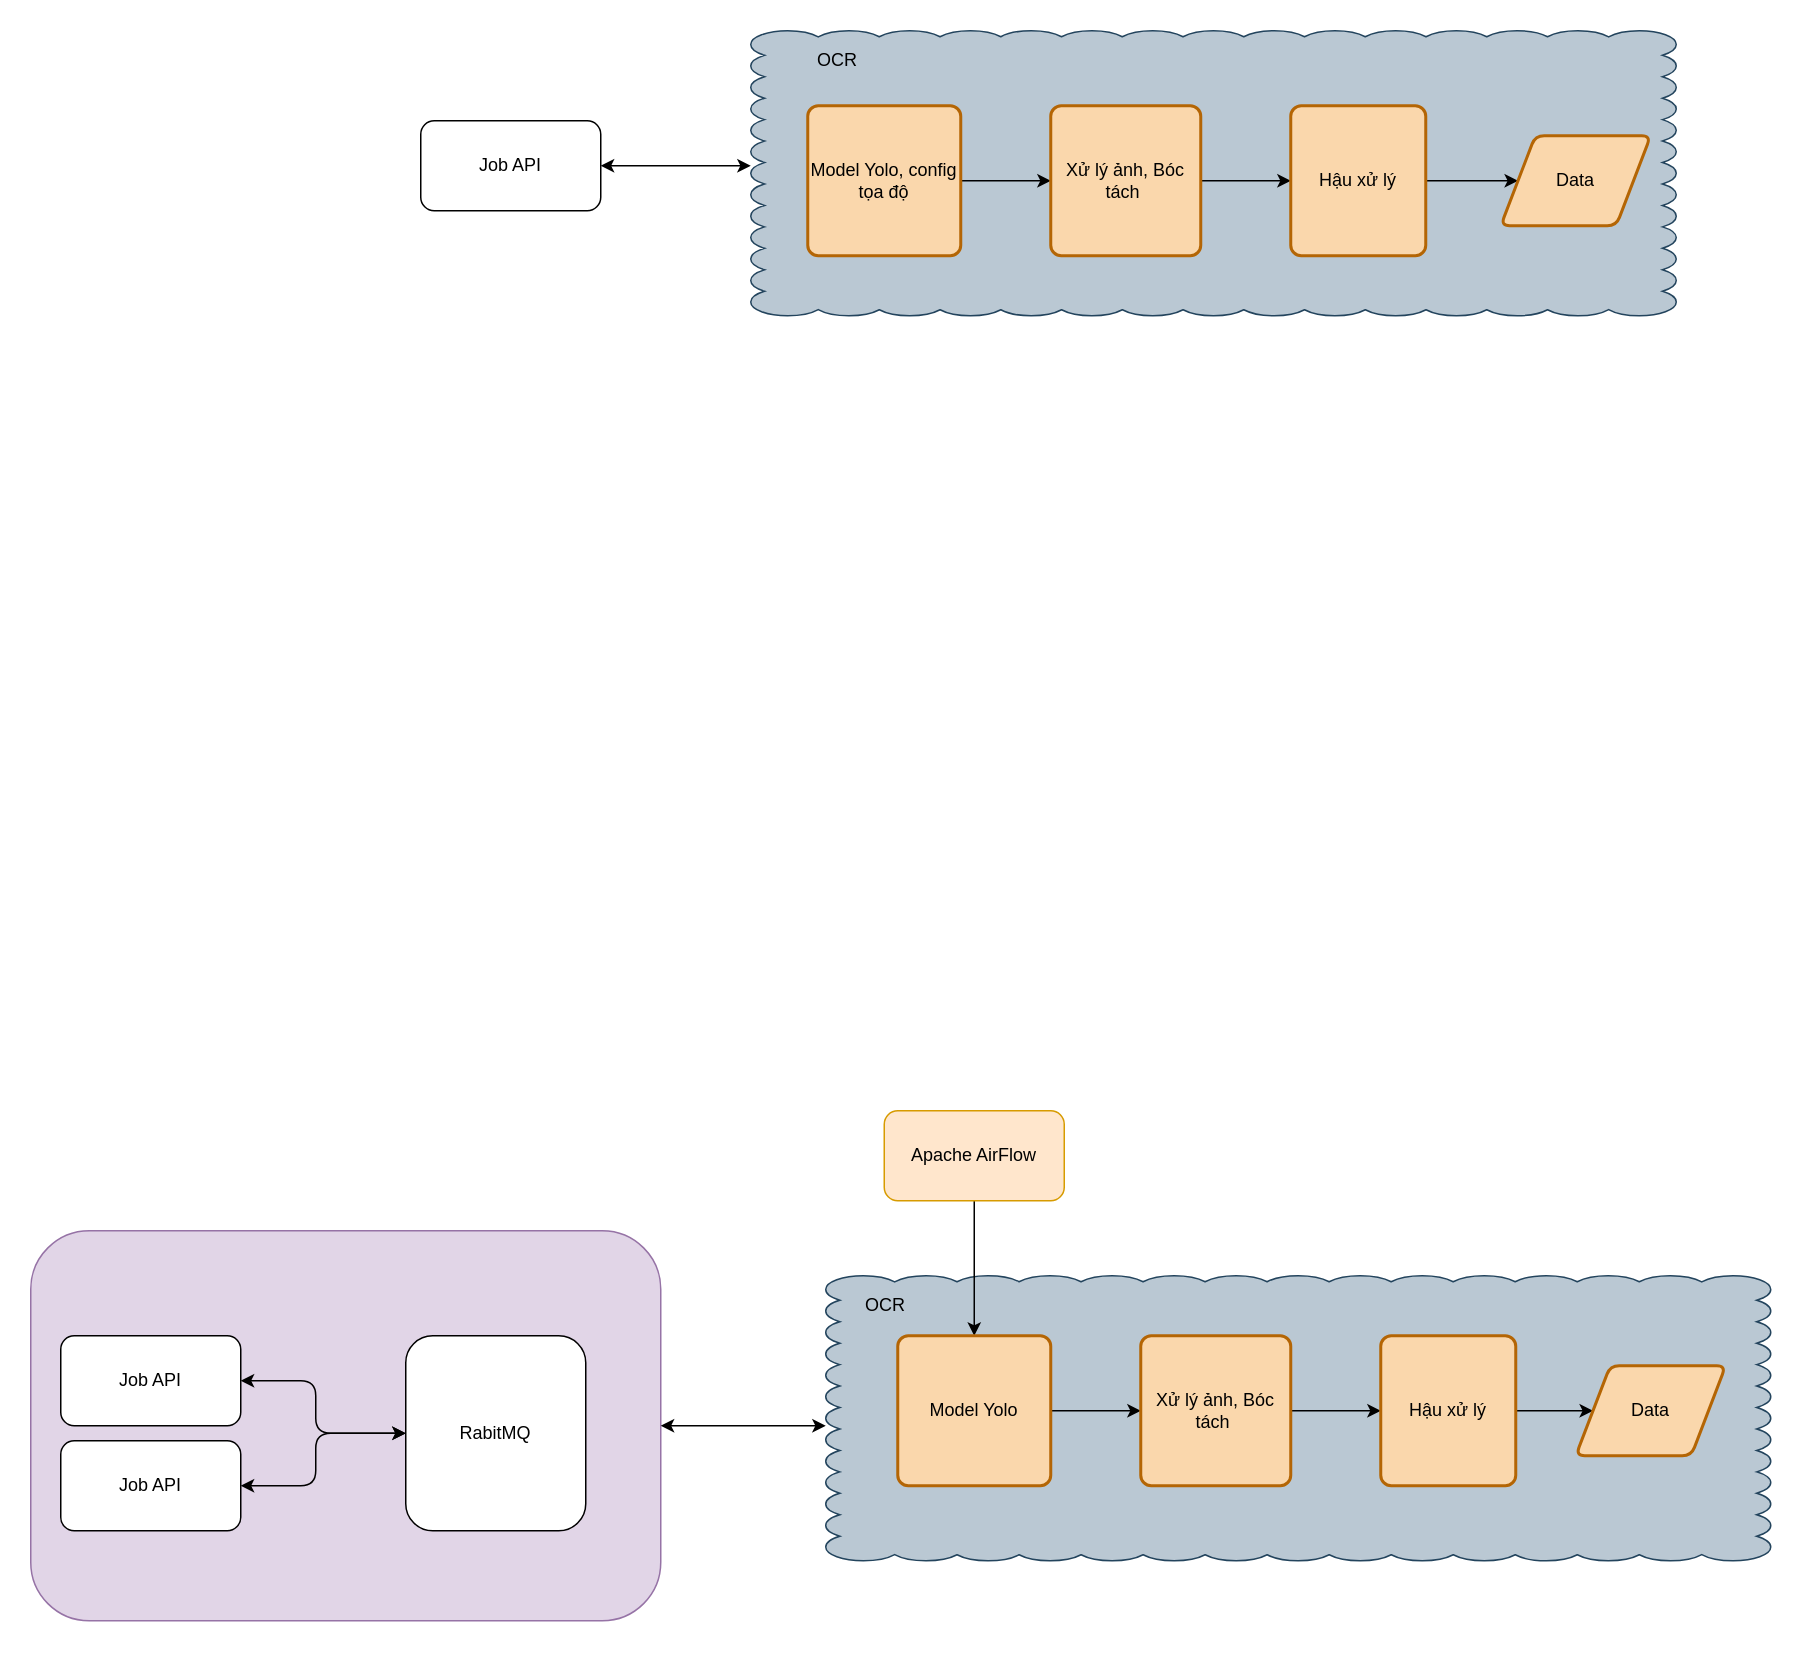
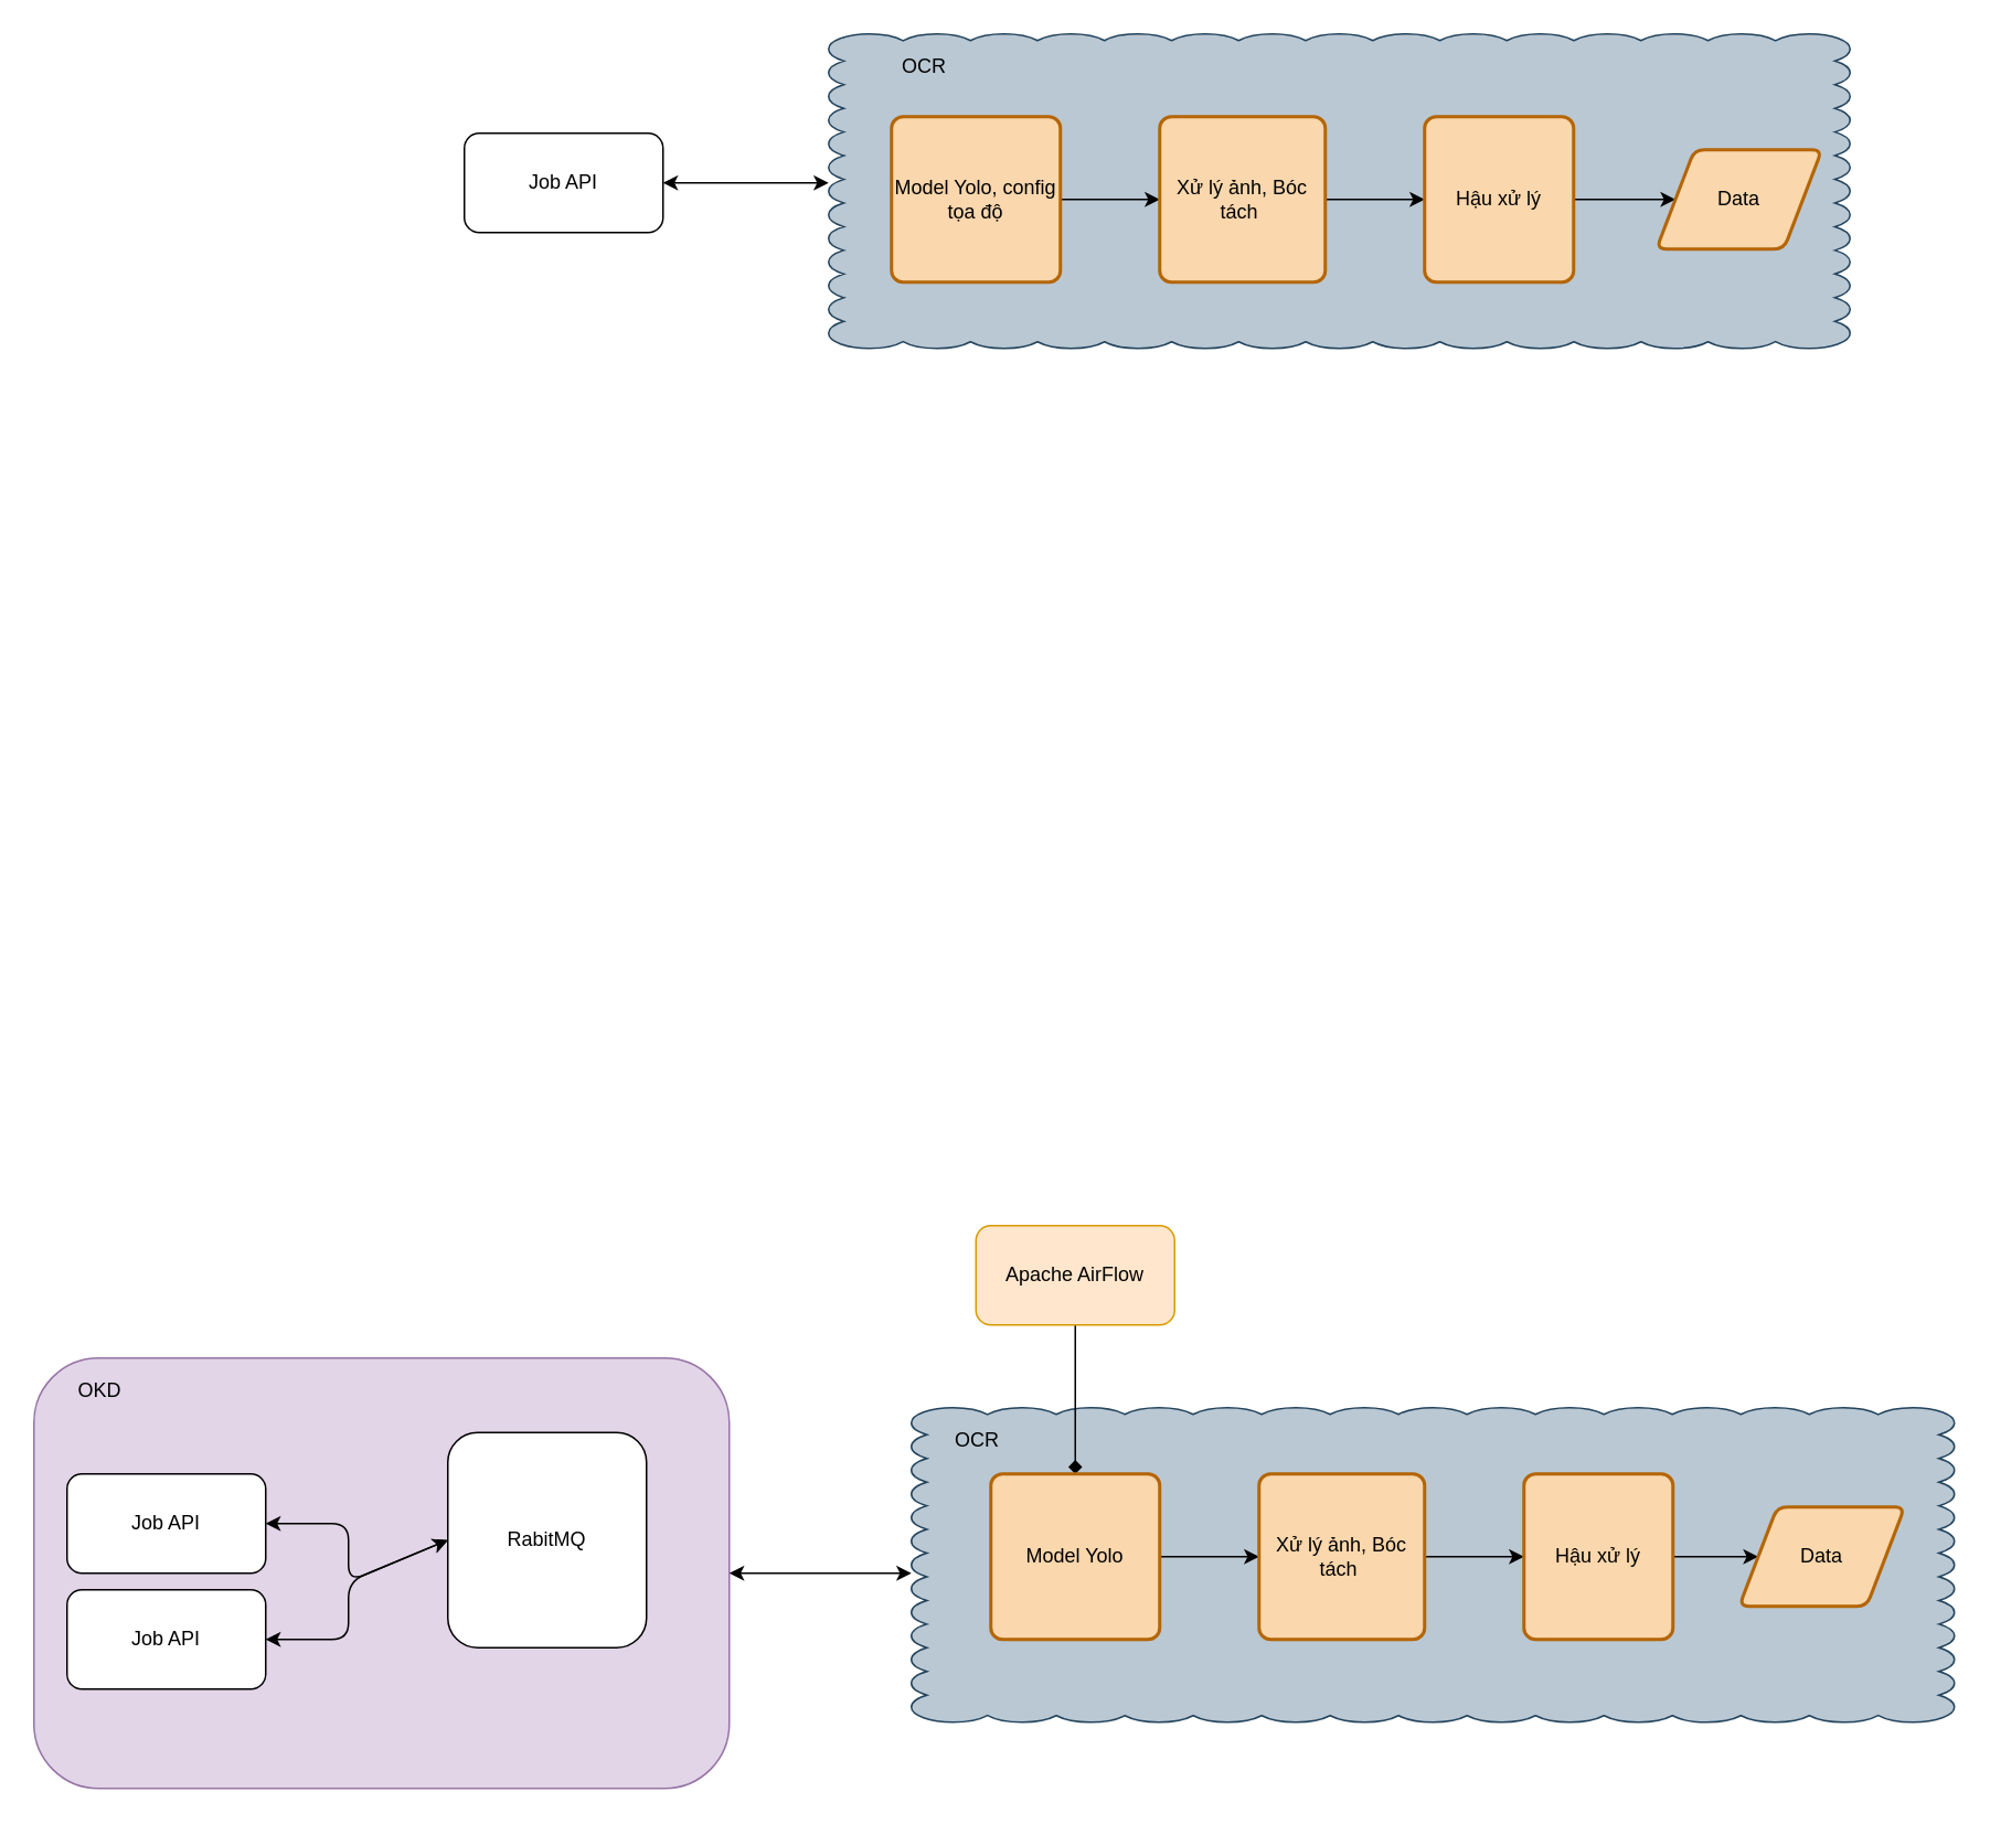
  <mxCell id="0" />
  <mxCell id="1" parent="0" />
  <mxCell id="2" value="" style="whiteSpace=wrap;html=1;shape=mxgraph.basic.cloud_rect;fillColor=#bac8d3;strokeColor=#23445d;" vertex="1" parent="1"><mxGeometry x="550" y="850" width="630" height="190" as="geometry" /></mxCell>
  <mxCell id="3" value="" style="edgeStyle=orthogonalEdgeStyle;rounded=0;orthogonalLoop=1;jettySize=auto;html=1;" edge="1" parent="1" source="18" target="5"><mxGeometry relative="1" as="geometry" /></mxCell>
  <mxCell id="4" style="edgeStyle=orthogonalEdgeStyle;rounded=0;orthogonalLoop=1;jettySize=auto;html=1;" edge="1" parent="1" source="5" target="7"><mxGeometry relative="1" as="geometry" /></mxCell>
  <mxCell id="5" value="&lt;span&gt;Xử lý ảnh, Bóc tách&amp;nbsp;&lt;/span&gt;" style="rounded=1;whiteSpace=wrap;html=1;absoluteArcSize=1;arcSize=14;strokeWidth=2;fillColor=#fad7ac;strokeColor=#b46504;" vertex="1" parent="1"><mxGeometry x="760" y="890" width="100" height="100" as="geometry" /></mxCell>
  <mxCell id="6" value="" style="edgeStyle=orthogonalEdgeStyle;rounded=0;orthogonalLoop=1;jettySize=auto;html=1;" edge="1" parent="1" source="7" target="8"><mxGeometry relative="1" as="geometry" /></mxCell>
  <mxCell id="7" value="&lt;span&gt;Hậu xử lý&lt;/span&gt;" style="rounded=1;whiteSpace=wrap;html=1;absoluteArcSize=1;arcSize=14;strokeWidth=2;fillColor=#fad7ac;strokeColor=#b46504;" vertex="1" parent="1"><mxGeometry x="920" y="890" width="90" height="100" as="geometry" /></mxCell>
  <mxCell id="8" value="Data" style="shape=parallelogram;html=1;strokeWidth=2;perimeter=parallelogramPerimeter;whiteSpace=wrap;rounded=1;arcSize=12;size=0.23;fillColor=#fad7ac;strokeColor=#b46504;" vertex="1" parent="1"><mxGeometry x="1050" y="910" width="100" height="60" as="geometry" /></mxCell>
  <mxCell id="9" value="" style="rounded=1;whiteSpace=wrap;html=1;fillColor=#e1d5e7;strokeColor=#9673a6;" vertex="1" parent="1"><mxGeometry x="20" y="820" width="420" height="260" as="geometry" /></mxCell>
+ <mxCell id="10" value="OKD" style="text;html=1;strokeColor=none;fillColor=none;align=center;verticalAlign=middle;whiteSpace=wrap;rounded=0;" vertex="1" parent="1"><mxGeometry x="40" y="830" width="40" height="20" as="geometry" /></mxCell>
  <mxCell id="11" value="Job API" style="rounded=1;whiteSpace=wrap;html=1;" vertex="1" parent="1"><mxGeometry x="40" y="890" width="120" height="60" as="geometry" /></mxCell>
- <mxCell id="12" value="RabitMQ" style="rounded=1;whiteSpace=wrap;html=1;" vertex="1" parent="1"><mxGeometry x="270" y="890" width="120" height="130" as="geometry" /></mxCell>
+ <mxCell id="12" value="RabitMQ" style="rounded=1;whiteSpace=wrap;html=1;" vertex="1" parent="1"><mxGeometry x="270" y="865" width="120" height="130" as="geometry" /></mxCell>
  <mxCell id="13" value="Job API" style="rounded=1;whiteSpace=wrap;html=1;" vertex="1" parent="1"><mxGeometry x="40" y="960" width="120" height="60" as="geometry" /></mxCell>
- <mxCell id="14" value="" style="edgeStyle=orthogonalEdgeStyle;rounded=0;orthogonalLoop=1;jettySize=auto;html=1;" edge="1" parent="1" source="15" target="18"><mxGeometry relative="1" as="geometry" /></mxCell>
+ <mxCell id="14" value="" style="edgeStyle=orthogonalEdgeStyle;rounded=0;orthogonalLoop=1;jettySize=auto;html=1;endArrow=diamond;" edge="1" parent="1" source="15" target="18"><mxGeometry relative="1" as="geometry" /></mxCell>
  <mxCell id="15" value="Apache AirFlow" style="rounded=1;whiteSpace=wrap;html=1;fillColor=#ffe6cc;strokeColor=#d79b00;" vertex="1" parent="1"><mxGeometry x="589" y="740" width="120" height="60" as="geometry" /></mxCell>
  <mxCell id="16" value="" style="endArrow=classic;startArrow=classic;html=1;" edge="1" parent="1"><mxGeometry width="50" height="50" relative="1" as="geometry"><mxPoint x="440" y="950" as="sourcePoint" /><mxPoint x="550" y="950" as="targetPoint" /></mxGeometry></mxCell>
  <mxCell id="17" value="" style="endArrow=classic;startArrow=none;html=1;" edge="1" parent="1" source="18"><mxGeometry width="50" height="50" relative="1" as="geometry"><mxPoint x="620" y="1000" as="sourcePoint" /><mxPoint x="670" y="950" as="targetPoint" /></mxGeometry></mxCell>
  <mxCell id="18" value="Model Yolo" style="rounded=1;whiteSpace=wrap;html=1;absoluteArcSize=1;arcSize=14;strokeWidth=2;fillColor=#fad7ac;strokeColor=#b46504;" vertex="1" parent="1"><mxGeometry x="598" y="890" width="102" height="100" as="geometry" /></mxCell>
  <mxCell id="19" value="" style="endArrow=classic;startArrow=classic;html=1;entryX=0;entryY=0.5;entryDx=0;entryDy=0;" edge="1" parent="1" target="12"><mxGeometry width="50" height="50" relative="1" as="geometry"><mxPoint x="160" y="920" as="sourcePoint" /><mxPoint x="220" y="900" as="targetPoint" /><Array as="points"><mxPoint x="210" y="920" /><mxPoint x="210" y="955" /></Array></mxGeometry></mxCell>
  <mxCell id="20" value="" style="endArrow=classic;startArrow=classic;html=1;entryX=0;entryY=0.5;entryDx=0;entryDy=0;" edge="1" parent="1" target="12"><mxGeometry width="50" height="50" relative="1" as="geometry"><mxPoint x="160" y="990" as="sourcePoint" /><mxPoint x="210" y="940" as="targetPoint" /><Array as="points"><mxPoint x="210" y="990" /><mxPoint x="210" y="955" /></Array></mxGeometry></mxCell>
  <mxCell id="21" value="" style="whiteSpace=wrap;html=1;shape=mxgraph.basic.cloud_rect;fillColor=#bac8d3;strokeColor=#23445d;" vertex="1" parent="1"><mxGeometry x="500" y="20" width="617" height="190" as="geometry" /></mxCell>
  <mxCell id="22" value="" style="edgeStyle=orthogonalEdgeStyle;rounded=0;orthogonalLoop=1;jettySize=auto;html=1;" edge="1" parent="1" source="23" target="25"><mxGeometry relative="1" as="geometry" /></mxCell>
  <mxCell id="23" value="Model Yolo, config tọa độ" style="rounded=1;whiteSpace=wrap;html=1;absoluteArcSize=1;arcSize=14;strokeWidth=2;fillColor=#fad7ac;strokeColor=#b46504;" vertex="1" parent="1"><mxGeometry x="538" y="70" width="102" height="100" as="geometry" /></mxCell>
  <mxCell id="24" value="" style="edgeStyle=orthogonalEdgeStyle;rounded=0;orthogonalLoop=1;jettySize=auto;html=1;" edge="1" parent="1" source="25" target="27"><mxGeometry relative="1" as="geometry" /></mxCell>
  <mxCell id="25" value="&lt;span&gt;Xử lý ảnh, Bóc tách&amp;nbsp;&lt;/span&gt;" style="rounded=1;whiteSpace=wrap;html=1;absoluteArcSize=1;arcSize=14;strokeWidth=2;fillColor=#fad7ac;strokeColor=#b46504;" vertex="1" parent="1"><mxGeometry x="700" y="70" width="100" height="100" as="geometry" /></mxCell>
  <mxCell id="26" value="" style="edgeStyle=orthogonalEdgeStyle;rounded=0;orthogonalLoop=1;jettySize=auto;html=1;" edge="1" parent="1" source="27" target="28"><mxGeometry relative="1" as="geometry" /></mxCell>
  <mxCell id="27" value="&lt;span&gt;Hậu xử lý&lt;/span&gt;" style="rounded=1;whiteSpace=wrap;html=1;absoluteArcSize=1;arcSize=14;strokeWidth=2;fillColor=#fad7ac;strokeColor=#b46504;" vertex="1" parent="1"><mxGeometry x="860" y="70" width="90" height="100" as="geometry" /></mxCell>
  <mxCell id="28" value="Data" style="shape=parallelogram;html=1;strokeWidth=2;perimeter=parallelogramPerimeter;whiteSpace=wrap;rounded=1;arcSize=12;size=0.23;fillColor=#fad7ac;strokeColor=#b46504;" vertex="1" parent="1"><mxGeometry x="1000" y="90" width="100" height="60" as="geometry" /></mxCell>
  <mxCell id="29" value="OCR" style="text;html=1;strokeColor=none;fillColor=none;align=center;verticalAlign=middle;whiteSpace=wrap;rounded=0;" vertex="1" parent="1"><mxGeometry x="518" y="30" width="80" height="20" as="geometry" /></mxCell>
  <mxCell id="30" value="Job API" style="rounded=1;whiteSpace=wrap;html=1;" vertex="1" parent="1"><mxGeometry x="280" y="80" width="120" height="60" as="geometry" /></mxCell>
  <mxCell id="31" value="" style="endArrow=classic;startArrow=classic;html=1;exitX=1;exitY=0.5;exitDx=0;exitDy=0;" edge="1" parent="1" source="30"><mxGeometry width="50" height="50" relative="1" as="geometry"><mxPoint x="380" y="110" as="sourcePoint" /><mxPoint x="500" y="110" as="targetPoint" /></mxGeometry></mxCell>
  <mxCell id="32" value="OCR" style="text;html=1;strokeColor=none;fillColor=none;align=center;verticalAlign=middle;whiteSpace=wrap;rounded=0;" vertex="1" parent="1"><mxGeometry x="550" y="860" width="80" height="20" as="geometry" /></mxCell>
